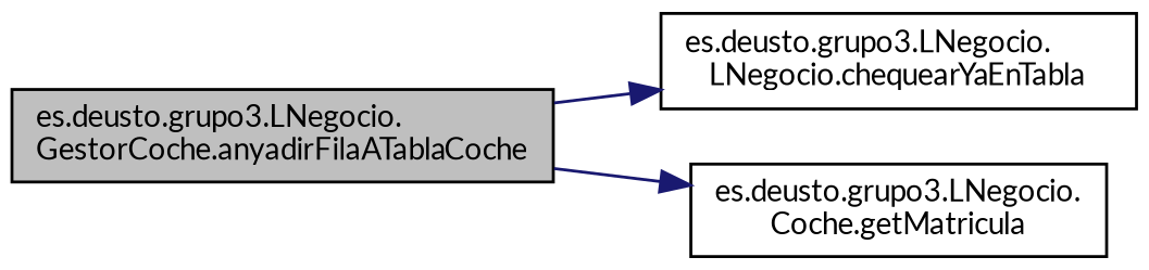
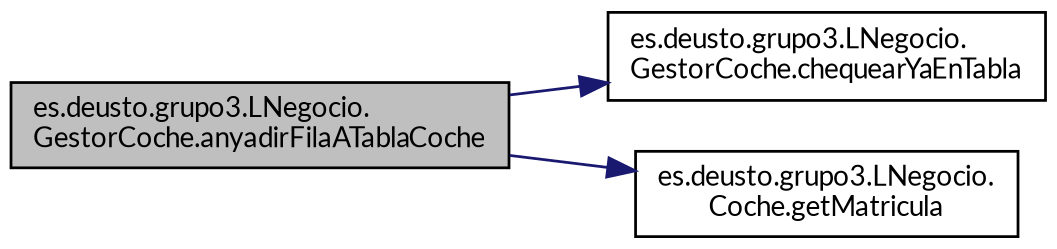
  digraph {
    rankdir=LR
    fontname=Lato
    node [color=black fillcolor=white fontname=Lato fontsize=10 shape=record style=filled]
    edge [color=midnightblue fontname=Lato fontsize=10 labelfontname=Helvetica labelfontsize=10 style=solid]
    n1 [fillcolor=grey75 fontcolor=black height=0.2 label="es.deusto.grupo3.LNegocio.\lGestorCoche.anyadirFilaATablaCoche" width=0.4]
-   n2 [height=0.2 label="es.deusto.grupo3.LNegocio.\lLNegocio.chequearYaEnTabla" width=0.4]
+   n2 [height=0.2 label="es.deusto.grupo3.LNegocio.\lGestorCoche.chequearYaEnTabla" width=0.4]
    n3 [height=0.2 label="es.deusto.grupo3.LNegocio.\lCoche.getMatricula" width=0.4]
    n1 -> n2
    n1 -> n3
  }
